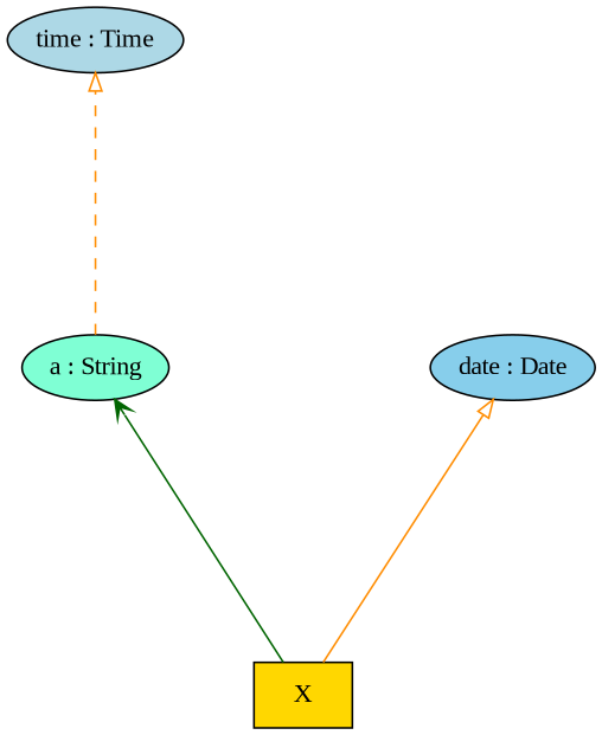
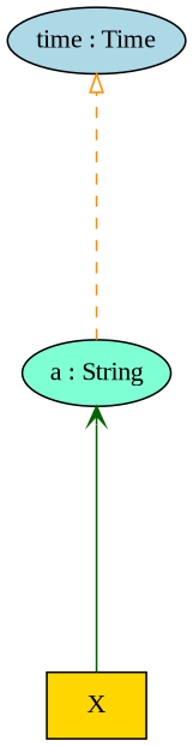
  digraph {
    fontname="Liberation Serif"
    nodesep=2.0
    rankdir=BT
    ranksep=2.0
    node [fontname="Liberation Serif" margin=0 shape=ellipse style=filled]
    edge [arrowhead=onormal color=darkorange fontname="Liberation Serif" style=solid]
    n1 [fillcolor=gold label="   X   " shape=rectangle]
    n2 [fillcolor=aquamarine label="   a\ :\ String   "]
-   n3 [fillcolor=skyblue label="   date\ :\ Date   "]
    n4 [fillcolor=lightblue label="   time\ :\ Time   "]
    n1 -> n2 [arrowhead=vee color=darkgreen]
-   n1 -> n3
    n2 -> n4 [style=dashed]
  }
